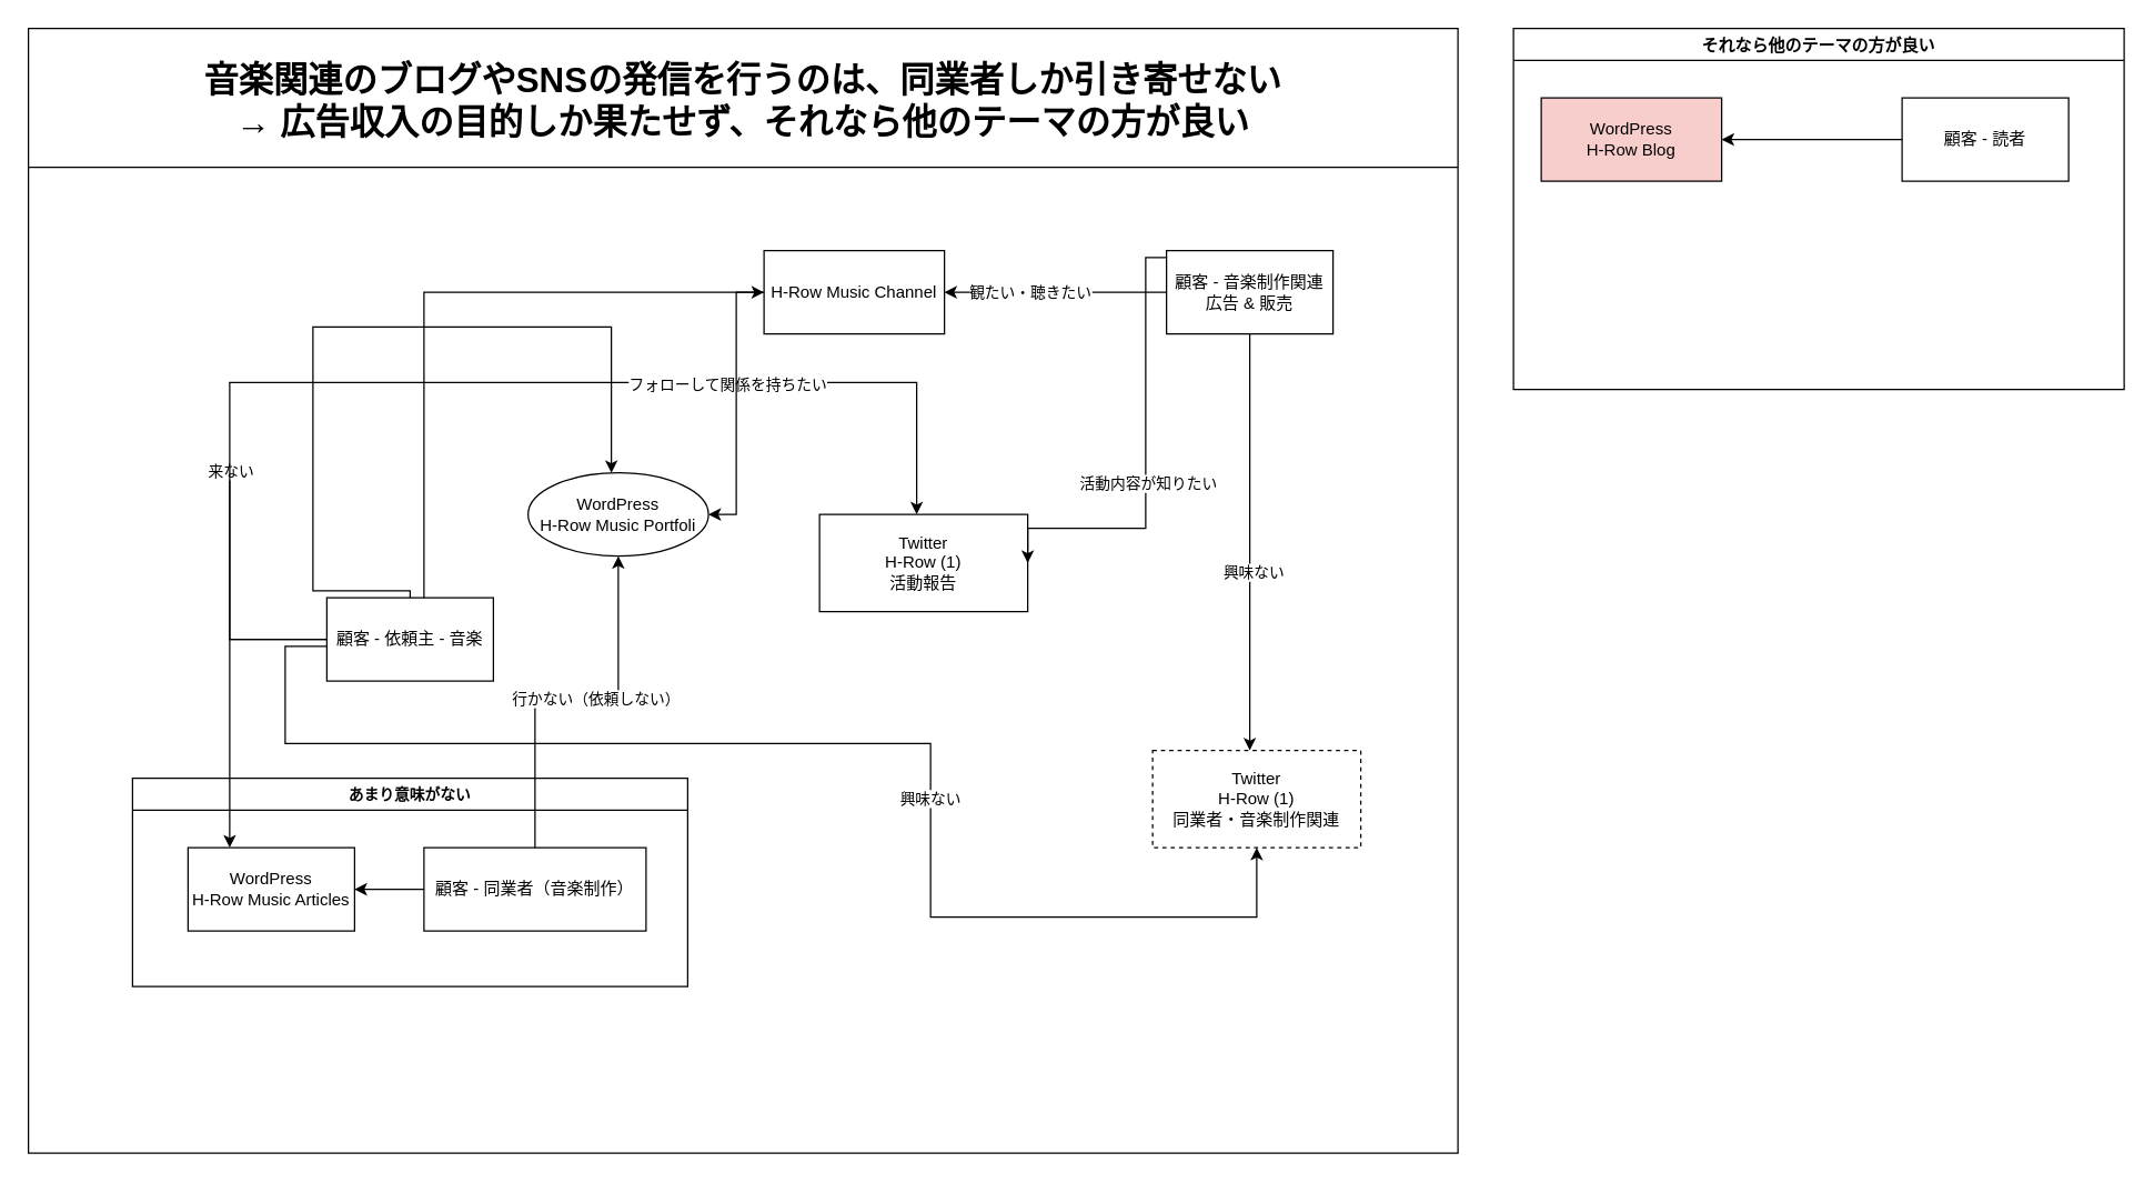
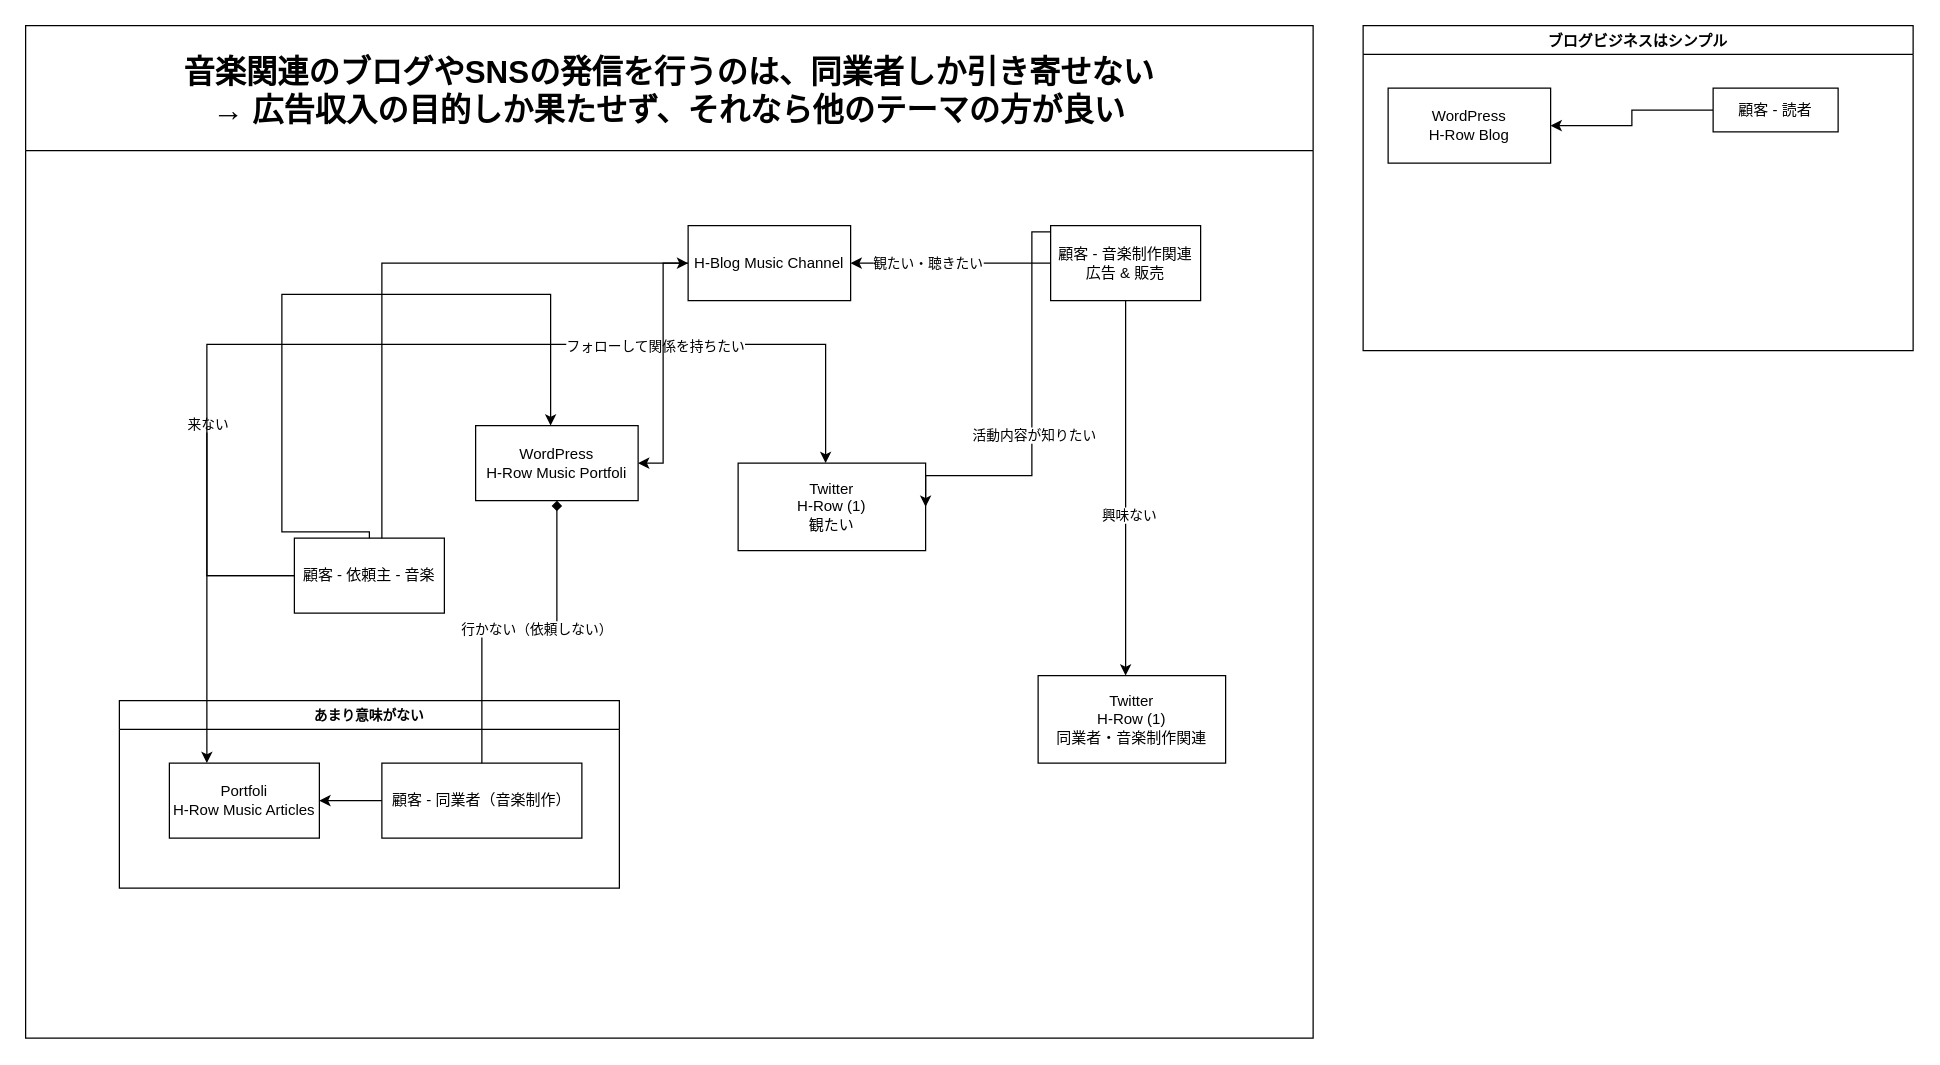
  <mxCell id="0" />
  <mxCell id="1" parent="0" />
- <mxCell id="2" value="それなら他のテーマの方が良い" style="swimlane;" parent="1" vertex="1"><mxGeometry x="1090" y="20" width="440" height="260" as="geometry"><mxRectangle x="1050" y="110" width="180" height="23" as="alternateBounds" /></mxGeometry></mxCell>
- <mxCell id="3" value="WordPress&lt;br&gt;H-Row Blog" style="rounded=0;whiteSpace=wrap;html=1;fillColor=#f8cecc;" parent="2" vertex="1"><mxGeometry x="20" y="50" width="130" height="60" as="geometry" /></mxCell>
+ <mxCell id="2" value="ブログビジネスはシンプル" style="swimlane;" parent="1" vertex="1"><mxGeometry x="1090" y="20" width="440" height="260" as="geometry"><mxRectangle x="1050" y="110" width="180" height="23" as="alternateBounds" /></mxGeometry></mxCell>
+ <mxCell id="3" value="WordPress&lt;br&gt;H-Row Blog" style="rounded=0;whiteSpace=wrap;html=1;" parent="2" vertex="1"><mxGeometry x="20" y="50" width="130" height="60" as="geometry" /></mxCell>
  <mxCell id="4" style="edgeStyle=orthogonalEdgeStyle;rounded=0;orthogonalLoop=1;jettySize=auto;html=1;" parent="2" source="5" target="3" edge="1"><mxGeometry relative="1" as="geometry" /></mxCell>
- <mxCell id="5" value="顧客 - 読者" style="rounded=0;whiteSpace=wrap;html=1;" parent="2" vertex="1"><mxGeometry x="280" y="50" width="120" height="60" as="geometry" /></mxCell>
+ <mxCell id="5" value="顧客 - 読者" style="rounded=0;whiteSpace=wrap;html=1;" parent="2" vertex="1"><mxGeometry x="280" y="50" width="100" height="35" as="geometry" /></mxCell>
  <mxCell id="6" value="音楽関連のブログやSNSの発信を行うのは、同業者しか引き寄せない&#10;→ 広告収入の目的しか果たせず、それなら他のテーマの方が良い" style="swimlane;fontSize=25;startSize=100;" parent="1" vertex="1"><mxGeometry y="20" width="1030" height="810" as="geometry" x="20"><mxRectangle y="130" width="810" height="70" as="alternateBounds" /></mxGeometry></mxCell>
  <mxCell id="7" value="あまり意味がない" style="swimlane;fontSize=11;strokeColor=#000000;fillColor=#ffffff;gradientColor=none;" parent="6" vertex="1"><mxGeometry x="75" y="540" width="400" height="150" as="geometry"><mxRectangle x="20" y="525" width="80" height="23" as="alternateBounds" /></mxGeometry></mxCell>
- <mxCell id="8" value="WordPress&lt;br&gt;H-Row Music Articles" style="rounded=0;whiteSpace=wrap;html=1;strokeColor=#000000;fillColor=#ffffff;gradientColor=none;" parent="7" vertex="1"><mxGeometry x="40" y="50" width="120" height="60" as="geometry" /></mxCell>
+ <mxCell id="8" value="Portfoli&lt;br&gt;H-Row Music Articles" style="rounded=0;whiteSpace=wrap;html=1;strokeColor=#000000;fillColor=#ffffff;gradientColor=none;" parent="7" vertex="1"><mxGeometry x="40" y="50" width="120" height="60" as="geometry" /></mxCell>
  <mxCell id="9" value="顧客 - 同業者（音楽制作）" style="rounded=0;whiteSpace=wrap;html=1;strokeColor=#000000;fillColor=#ffffff;gradientColor=none;" parent="7" vertex="1"><mxGeometry x="210" y="50" width="160" height="60" as="geometry" /></mxCell>
  <mxCell id="10" style="edgeStyle=orthogonalEdgeStyle;rounded=0;orthogonalLoop=1;jettySize=auto;html=1;fontSize=20;" parent="7" source="9" target="8" edge="1"><mxGeometry relative="1" as="geometry" /></mxCell>
  <mxCell id="11" value="顧客 - 依頼主 - 音楽" style="rounded=0;whiteSpace=wrap;html=1;strokeColor=#000000;fillColor=#ffffff;gradientColor=none;" parent="6" vertex="1"><mxGeometry x="215" y="410" width="120" height="60" as="geometry" /></mxCell>
  <mxCell id="12" style="edgeStyle=orthogonalEdgeStyle;rounded=0;orthogonalLoop=1;jettySize=auto;html=1;fontSize=11;" parent="6" source="11" target="8" edge="1"><mxGeometry relative="1" as="geometry"><Array as="points"><mxPoint x="145" y="315" /><mxPoint x="145" y="315" /></Array></mxGeometry></mxCell>
  <mxCell id="13" value="来ない" style="edgeLabel;html=1;align=center;verticalAlign=middle;resizable=0;points=[];fontSize=11;" parent="12" vertex="1" connectable="0"><mxGeometry x="-0.181" relative="1" as="geometry"><mxPoint as="offset" /></mxGeometry></mxCell>
- <mxCell id="14" value="Twitter&lt;br&gt;H-Row (1)&lt;br&gt;同業者・音楽制作関連" style="rounded=0;whiteSpace=wrap;html=1;strokeColor=#000000;fillColor=#ffffff;gradientColor=none;dashed=1;" parent="6" vertex="1"><mxGeometry x="810" y="520" width="150" height="70" as="geometry" /></mxCell>
- <mxCell id="15" value="Twitter&lt;br&gt;H-Row (1)&lt;br&gt;活動報告" style="rounded=0;whiteSpace=wrap;html=1;strokeColor=#000000;fillColor=#ffffff;gradientColor=none;" parent="6" vertex="1"><mxGeometry x="570" y="350" width="150" height="70" as="geometry" /></mxCell>
- <mxCell id="16" value="WordPress&lt;br&gt;H-Row Music Portfoli" style="ellipse;whiteSpace=wrap;html=1;" parent="6" vertex="1"><mxGeometry x="360" y="320" width="130" height="60" as="geometry" /></mxCell>
- <mxCell id="17" value="H-Row Music Channel" style="rounded=0;whiteSpace=wrap;html=1;" parent="6" vertex="1"><mxGeometry x="530" y="160" width="130" height="60" as="geometry" /></mxCell>
+ <mxCell id="14" value="Twitter&lt;br&gt;H-Row (1)&lt;br&gt;同業者・音楽制作関連" style="rounded=0;whiteSpace=wrap;html=1;strokeColor=#000000;fillColor=#ffffff;gradientColor=none;" parent="6" vertex="1"><mxGeometry x="810" y="520" width="150" height="70" as="geometry" /></mxCell>
+ <mxCell id="15" value="Twitter&lt;br&gt;H-Row (1)&lt;br&gt;観たい" style="rounded=0;whiteSpace=wrap;html=1;strokeColor=#000000;fillColor=#ffffff;gradientColor=none;" parent="6" vertex="1"><mxGeometry x="570" y="350" width="150" height="70" as="geometry" /></mxCell>
+ <mxCell id="16" value="WordPress&lt;br&gt;H-Row Music Portfoli" style="rounded=0;whiteSpace=wrap;html=1;" parent="6" vertex="1"><mxGeometry x="360" y="320" width="130" height="60" as="geometry" /></mxCell>
+ <mxCell id="17" value="H-Blog Music Channel" style="rounded=0;whiteSpace=wrap;html=1;" parent="6" vertex="1"><mxGeometry x="530" y="160" width="130" height="60" as="geometry" /></mxCell>
  <mxCell id="18" value="顧客 - 音楽制作関連&lt;br&gt;広告 &amp;amp; 販売" style="rounded=0;whiteSpace=wrap;html=1;strokeColor=#000000;fillColor=#ffffff;gradientColor=none;" parent="6" vertex="1"><mxGeometry x="820" y="160" width="120" height="60" as="geometry" /></mxCell>
- <mxCell id="19" style="edgeStyle=orthogonalEdgeStyle;rounded=0;orthogonalLoop=1;jettySize=auto;html=1;fontSize=11;" parent="6" source="11" target="14" edge="1"><mxGeometry relative="1" as="geometry"><Array as="points"><mxPoint x="185" y="445" /><mxPoint x="185" y="515" /><mxPoint x="650" y="515" /><mxPoint x="650" y="640" /></Array></mxGeometry></mxCell>
- <mxCell id="20" value="興味ない" style="edgeLabel;html=1;align=center;verticalAlign=middle;resizable=0;points=[];fontSize=11;" parent="19" vertex="1" connectable="0"><mxGeometry x="0.239" y="-1" relative="1" as="geometry"><mxPoint as="offset" /></mxGeometry></mxCell>
  <mxCell id="21" style="edgeStyle=orthogonalEdgeStyle;rounded=0;orthogonalLoop=1;jettySize=auto;html=1;" parent="6" source="11" target="15" edge="1"><mxGeometry relative="1" as="geometry"><Array as="points"><mxPoint x="145" y="255" /><mxPoint x="640" y="255" /></Array></mxGeometry></mxCell>
  <mxCell id="22" value="フォローして関係を持ちたい" style="edgeLabel;html=1;align=center;verticalAlign=middle;resizable=0;points=[];fontSize=11;" parent="21" vertex="1" connectable="0"><mxGeometry x="0.451" y="-1" relative="1" as="geometry"><mxPoint as="offset" /></mxGeometry></mxCell>
  <mxCell id="23" style="edgeStyle=orthogonalEdgeStyle;rounded=0;orthogonalLoop=1;jettySize=auto;html=1;" parent="6" source="11" target="16" edge="1"><mxGeometry relative="1" as="geometry"><Array as="points"><mxPoint x="205" y="405" /><mxPoint x="205" y="215" /><mxPoint x="420" y="215" /></Array></mxGeometry></mxCell>
- <mxCell id="24" style="edgeStyle=orthogonalEdgeStyle;rounded=0;orthogonalLoop=1;jettySize=auto;html=1;fontSize=11;" parent="6" source="9" target="16" edge="1"><mxGeometry relative="1" as="geometry" /></mxCell>
+ <mxCell id="24" style="edgeStyle=orthogonalEdgeStyle;rounded=0;orthogonalLoop=1;jettySize=auto;html=1;fontSize=11;endArrow=diamond;" parent="6" source="9" target="16" edge="1"><mxGeometry relative="1" as="geometry" /></mxCell>
  <mxCell id="25" value="行かない（依頼しない）" style="edgeLabel;html=1;align=center;verticalAlign=middle;resizable=0;points=[];fontSize=11;" parent="24" vertex="1" connectable="0"><mxGeometry x="0.098" y="3" relative="1" as="geometry"><mxPoint as="offset" /></mxGeometry></mxCell>
  <mxCell id="26" style="edgeStyle=orthogonalEdgeStyle;rounded=0;orthogonalLoop=1;jettySize=auto;html=1;entryX=1;entryY=0.5;entryDx=0;entryDy=0;" parent="6" source="17" target="16" edge="1"><mxGeometry relative="1" as="geometry" /></mxCell>
  <mxCell id="27" style="edgeStyle=orthogonalEdgeStyle;rounded=0;orthogonalLoop=1;jettySize=auto;html=1;entryX=0;entryY=0.5;entryDx=0;entryDy=0;" parent="6" source="11" target="17" edge="1"><mxGeometry relative="1" as="geometry"><Array as="points"><mxPoint x="285" y="385" /><mxPoint x="285" y="165" /></Array></mxGeometry></mxCell>
  <mxCell id="28" style="edgeStyle=orthogonalEdgeStyle;rounded=0;orthogonalLoop=1;jettySize=auto;html=1;" parent="6" source="18" target="17" edge="1"><mxGeometry relative="1" as="geometry" /></mxCell>
  <mxCell id="29" value="観たい・聴きたい" style="edgeLabel;html=1;align=center;verticalAlign=middle;resizable=0;points=[];fontSize=11;" parent="28" vertex="1" connectable="0"><mxGeometry x="0.237" y="-1" relative="1" as="geometry"><mxPoint as="offset" /></mxGeometry></mxCell>
  <mxCell id="30" style="edgeStyle=orthogonalEdgeStyle;rounded=0;orthogonalLoop=1;jettySize=auto;html=1;entryX=1;entryY=0.5;entryDx=0;entryDy=0;fontSize=11;" parent="6" source="18" target="15" edge="1"><mxGeometry relative="1" as="geometry"><Array as="points"><mxPoint x="805" y="165" /><mxPoint x="805" y="360" /></Array></mxGeometry></mxCell>
  <mxCell id="31" value="活動内容が知りたい" style="edgeLabel;html=1;align=center;verticalAlign=middle;resizable=0;points=[];fontSize=11;" parent="30" vertex="1" connectable="0"><mxGeometry x="0.105" y="1" relative="1" as="geometry"><mxPoint as="offset" /></mxGeometry></mxCell>
  <mxCell id="32" style="edgeStyle=orthogonalEdgeStyle;rounded=0;orthogonalLoop=1;jettySize=auto;html=1;fontSize=11;" parent="6" source="18" target="14" edge="1"><mxGeometry relative="1" as="geometry"><Array as="points"><mxPoint x="885" y="555" /></Array></mxGeometry></mxCell>
  <mxCell id="33" value="興味ない" style="edgeLabel;html=1;align=center;verticalAlign=middle;resizable=0;points=[];fontSize=11;" parent="32" vertex="1" connectable="0"><mxGeometry x="0.139" y="2" relative="1" as="geometry"><mxPoint as="offset" /></mxGeometry></mxCell>
